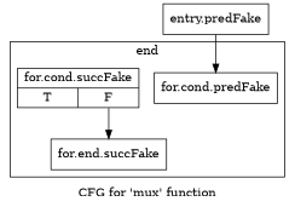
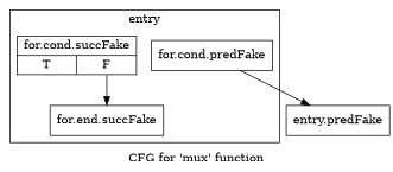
  digraph {
    label="CFG for 'mux' function"
    node [filename="../../../test.cpp" linenumber=44 shape=record]
    edge [execusionnum=0 filename="../../../test.cpp"]
    n1 [label="{for.cond.predFake}"]
    n2 [label="{for.cond.succFake|{<s0>T|<s1>F}}"]
    n3 [label="{for.end.succFake}" linenumber=52]
    n4 [label="{entry.predFake}" filename="" linenumber=""]
    subgraph cluster_1 {
      invocationtime=0
-     label=end
+     label=entry
      tripcount=0
      n1
      n2
      n3
    }
    n2 -> n3 [tailport=s1]
-   n4 -> n1
+   n1 -> n4
  }
